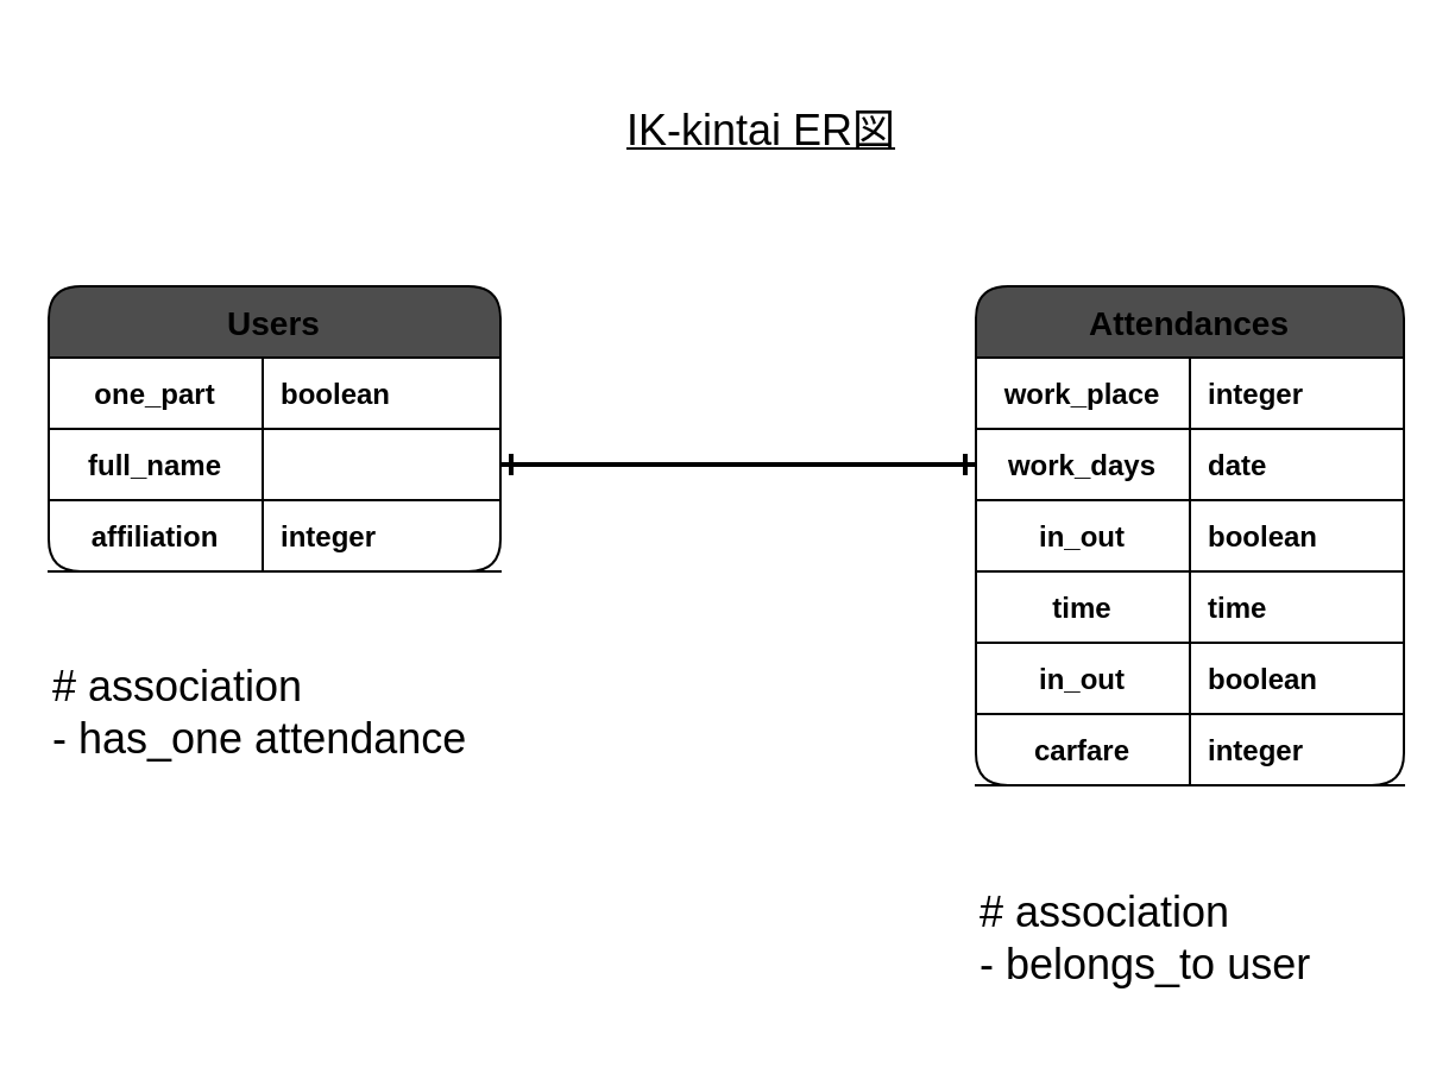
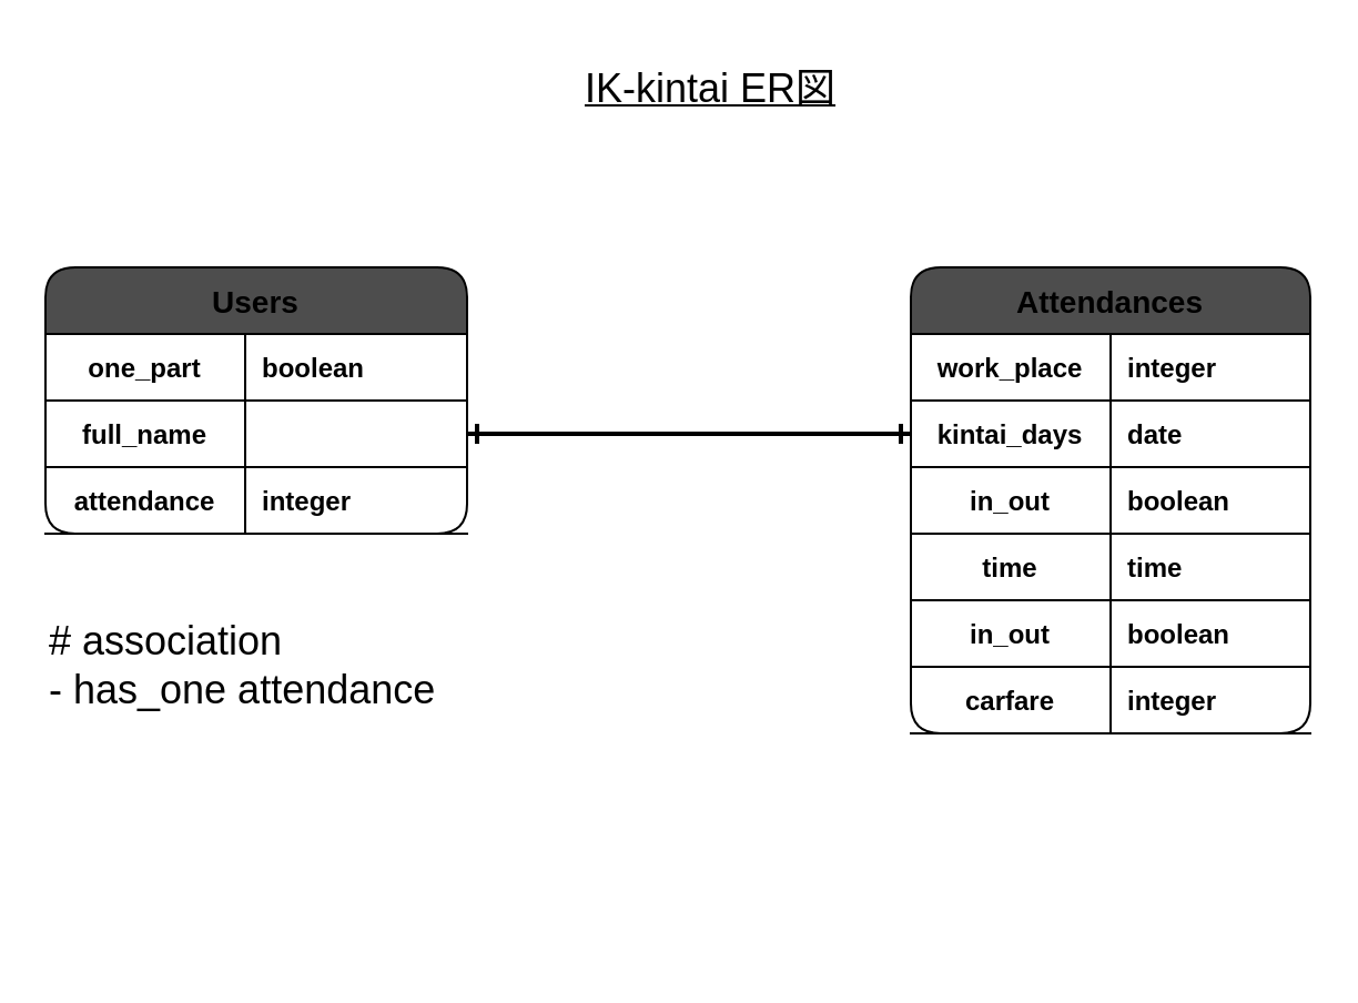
  <mxCell id="0" />
  <mxCell id="1" parent="0" />
  <mxCell id="2" value="Users" style="shape=table;startSize=30;container=1;collapsible=1;childLayout=tableLayout;fixedRows=1;rowLines=0;fontStyle=1;align=center;resizeLast=1;rounded=1;fontSize=14;fillColor=#4D4D4D;" vertex="1" parent="1"><mxGeometry x="20" y="120" width="190" height="120" as="geometry" /></mxCell>
  <mxCell id="3" value="" style="shape=partialRectangle;collapsible=0;dropTarget=0;pointerEvents=0;fillColor=none;top=0;left=0;bottom=1;right=0;points=[[0,0.5],[1,0.5]];portConstraint=eastwest;rounded=1;" vertex="1" parent="2"><mxGeometry y="30" width="190" height="30" as="geometry" /></mxCell>
  <mxCell id="4" value="one_part" style="shape=partialRectangle;connectable=0;fillColor=none;top=0;left=0;bottom=0;right=0;fontStyle=1;overflow=hidden;rounded=1;" vertex="1" parent="3"><mxGeometry width="90" height="30" as="geometry" /></mxCell>
  <mxCell id="5" value="boolean" style="shape=partialRectangle;connectable=0;fillColor=none;top=0;left=0;bottom=0;right=0;align=left;spacingLeft=6;fontStyle=1;overflow=hidden;rounded=1;" vertex="1" parent="3"><mxGeometry x="90" width="100" height="30" as="geometry" /></mxCell>
  <mxCell id="6" value="" style="shape=partialRectangle;collapsible=0;dropTarget=0;pointerEvents=0;fillColor=none;top=0;left=0;bottom=1;right=0;points=[[0,0.5],[1,0.5]];portConstraint=eastwest;rounded=1;" vertex="1" parent="2"><mxGeometry y="60" width="190" height="30" as="geometry" /></mxCell>
  <mxCell id="7" value="full_name" style="shape=partialRectangle;connectable=0;fillColor=none;top=0;left=0;bottom=0;right=0;fontStyle=1;overflow=hidden;rounded=1;" vertex="1" parent="6"><mxGeometry width="90" height="30" as="geometry" /></mxCell>
  <mxCell id="8" value="" style="shape=partialRectangle;collapsible=0;dropTarget=0;pointerEvents=0;fillColor=none;top=0;left=0;bottom=1;right=0;points=[[0,0.5],[1,0.5]];portConstraint=eastwest;rounded=1;" vertex="1" parent="2"><mxGeometry y="90" width="190" height="30" as="geometry" /></mxCell>
- <mxCell id="9" value="affiliation" style="shape=partialRectangle;connectable=0;fillColor=none;top=0;left=0;bottom=0;right=0;fontStyle=1;overflow=hidden;rounded=1;" vertex="1" parent="8"><mxGeometry width="90" height="30" as="geometry" /></mxCell>
+ <mxCell id="9" value="attendance" style="shape=partialRectangle;connectable=0;fillColor=none;top=0;left=0;bottom=0;right=0;fontStyle=1;overflow=hidden;rounded=1;" vertex="1" parent="8"><mxGeometry width="90" height="30" as="geometry" /></mxCell>
  <mxCell id="10" value="integer" style="shape=partialRectangle;connectable=0;fillColor=none;top=0;left=0;bottom=0;right=0;align=left;spacingLeft=6;fontStyle=1;overflow=hidden;rounded=1;" vertex="1" parent="8"><mxGeometry x="90" width="100" height="30" as="geometry" /></mxCell>
  <mxCell id="11" style="orthogonalLoop=1;jettySize=auto;html=1;strokeWidth=2;endArrow=ERone;endFill=0;startArrow=ERone;startFill=0;exitX=1;exitY=0.5;exitDx=0;exitDy=0;" edge="1" parent="1" source="6" target="19"><mxGeometry relative="1" as="geometry"><mxPoint x="490" y="285" as="targetPoint" /><mxPoint x="210" y="285" as="sourcePoint" /></mxGeometry></mxCell>
- <mxCell id="12" value="&lt;span style=&quot;font-weight: normal&quot;&gt;&lt;font style=&quot;font-size: 18px&quot;&gt;IK-kintai ER図&lt;/font&gt;&lt;/span&gt;" style="text;html=1;strokeColor=none;fillColor=none;align=center;verticalAlign=middle;whiteSpace=wrap;rounded=0;fontSize=18;fontStyle=5" vertex="1" parent="1"><mxGeometry x="220" y="35" width="200" height="40" as="geometry" /></mxCell>
+ <mxCell id="12" value="&lt;span style=&quot;font-weight: normal&quot;&gt;&lt;font style=&quot;font-size: 18px&quot;&gt;IK-kintai ER図&lt;/font&gt;&lt;/span&gt;" style="text;html=1;strokeColor=none;fillColor=none;align=center;verticalAlign=middle;whiteSpace=wrap;rounded=0;fontSize=18;fontStyle=5" vertex="1" parent="1"><mxGeometry x="220" y="20" width="200" height="40" as="geometry" /></mxCell>
  <mxCell id="13" value="&lt;div&gt;&lt;span&gt;# association&lt;/span&gt;&lt;/div&gt;&lt;div&gt;&lt;span&gt;- has_one attendance&lt;/span&gt;&lt;/div&gt;" style="text;html=1;strokeColor=none;fillColor=none;align=left;verticalAlign=middle;whiteSpace=wrap;rounded=0;fontSize=18;" vertex="1" parent="1"><mxGeometry x="20" y="265" width="190" height="70" as="geometry" /></mxCell>
- <mxCell id="14" value="&lt;div&gt;&lt;span&gt;# association&lt;/span&gt;&lt;/div&gt;&lt;div&gt;&lt;span&gt;- belongs_to user&lt;/span&gt;&lt;/div&gt;" style="text;html=1;strokeColor=none;fillColor=none;align=left;verticalAlign=middle;whiteSpace=wrap;rounded=0;fontSize=18;" vertex="1" parent="1"><mxGeometry x="410" y="360" width="160" height="70" as="geometry" /></mxCell>
  <mxCell id="15" value="Attendances" style="shape=table;startSize=30;container=1;collapsible=1;childLayout=tableLayout;fixedRows=1;rowLines=0;fontStyle=1;align=center;resizeLast=1;rounded=1;fontSize=14;fillColor=#4D4D4D;" vertex="1" parent="1"><mxGeometry x="410" y="120" width="180" height="210" as="geometry" /></mxCell>
  <mxCell id="16" value="" style="shape=partialRectangle;collapsible=0;dropTarget=0;pointerEvents=0;fillColor=none;top=0;left=0;bottom=1;right=0;points=[[0,0.5],[1,0.5]];portConstraint=eastwest;rounded=1;" vertex="1" parent="15"><mxGeometry y="30" width="180" height="30" as="geometry" /></mxCell>
  <mxCell id="17" value="work_place" style="shape=partialRectangle;connectable=0;fillColor=none;top=0;left=0;bottom=0;right=0;fontStyle=1;overflow=hidden;rounded=1;" vertex="1" parent="16"><mxGeometry width="90" height="30" as="geometry" /></mxCell>
  <mxCell id="18" value="integer" style="shape=partialRectangle;connectable=0;fillColor=none;top=0;left=0;bottom=0;right=0;align=left;spacingLeft=6;fontStyle=1;overflow=hidden;rounded=1;" vertex="1" parent="16"><mxGeometry x="90" width="90" height="30" as="geometry" /></mxCell>
  <mxCell id="19" value="" style="shape=partialRectangle;collapsible=0;dropTarget=0;pointerEvents=0;fillColor=none;top=0;left=0;bottom=1;right=0;points=[[0,0.5],[1,0.5]];portConstraint=eastwest;rounded=1;" vertex="1" parent="15"><mxGeometry y="60" width="180" height="30" as="geometry" /></mxCell>
- <mxCell id="20" value="work_days" style="shape=partialRectangle;connectable=0;fillColor=none;top=0;left=0;bottom=0;right=0;fontStyle=1;overflow=hidden;rounded=1;" vertex="1" parent="19"><mxGeometry width="90" height="30" as="geometry" /></mxCell>
+ <mxCell id="20" value="kintai_days" style="shape=partialRectangle;connectable=0;fillColor=none;top=0;left=0;bottom=0;right=0;fontStyle=1;overflow=hidden;rounded=1;" vertex="1" parent="19"><mxGeometry width="90" height="30" as="geometry" /></mxCell>
  <mxCell id="21" value="date" style="shape=partialRectangle;connectable=0;fillColor=none;top=0;left=0;bottom=0;right=0;align=left;spacingLeft=6;fontStyle=1;overflow=hidden;rounded=1;" vertex="1" parent="19"><mxGeometry x="90" width="90" height="30" as="geometry" /></mxCell>
  <mxCell id="22" value="" style="shape=partialRectangle;collapsible=0;dropTarget=0;pointerEvents=0;fillColor=none;top=0;left=0;bottom=1;right=0;points=[[0,0.5],[1,0.5]];portConstraint=eastwest;rounded=1;" vertex="1" parent="15"><mxGeometry y="90" width="180" height="30" as="geometry" /></mxCell>
  <mxCell id="23" value="in_out" style="shape=partialRectangle;connectable=0;fillColor=none;top=0;left=0;bottom=0;right=0;fontStyle=1;overflow=hidden;rounded=1;" vertex="1" parent="22"><mxGeometry width="90" height="30" as="geometry" /></mxCell>
  <mxCell id="24" value="boolean" style="shape=partialRectangle;connectable=0;fillColor=none;top=0;left=0;bottom=0;right=0;align=left;spacingLeft=6;fontStyle=1;overflow=hidden;rounded=1;" vertex="1" parent="22"><mxGeometry x="90" width="90" height="30" as="geometry" /></mxCell>
  <mxCell id="25" value="" style="shape=partialRectangle;collapsible=0;dropTarget=0;pointerEvents=0;fillColor=none;top=0;left=0;bottom=1;right=0;points=[[0,0.5],[1,0.5]];portConstraint=eastwest;rounded=1;" vertex="1" parent="15"><mxGeometry y="120" width="180" height="30" as="geometry" /></mxCell>
  <mxCell id="26" value="time" style="shape=partialRectangle;connectable=0;fillColor=none;top=0;left=0;bottom=0;right=0;fontStyle=1;overflow=hidden;rounded=1;" vertex="1" parent="25"><mxGeometry width="90" height="30" as="geometry" /></mxCell>
  <mxCell id="27" value="time" style="shape=partialRectangle;connectable=0;fillColor=none;top=0;left=0;bottom=0;right=0;align=left;spacingLeft=6;fontStyle=1;overflow=hidden;rounded=1;" vertex="1" parent="25"><mxGeometry x="90" width="90" height="30" as="geometry" /></mxCell>
  <mxCell id="28" value="" style="shape=partialRectangle;collapsible=0;dropTarget=0;pointerEvents=0;fillColor=none;top=0;left=0;bottom=1;right=0;points=[[0,0.5],[1,0.5]];portConstraint=eastwest;rounded=1;" vertex="1" parent="15"><mxGeometry y="150" width="180" height="30" as="geometry" /></mxCell>
  <mxCell id="29" value="in_out" style="shape=partialRectangle;connectable=0;fillColor=none;top=0;left=0;bottom=0;right=0;fontStyle=1;overflow=hidden;rounded=1;" vertex="1" parent="28"><mxGeometry width="90" height="30" as="geometry" /></mxCell>
  <mxCell id="30" value="boolean" style="shape=partialRectangle;connectable=0;fillColor=none;top=0;left=0;bottom=0;right=0;align=left;spacingLeft=6;fontStyle=1;overflow=hidden;rounded=1;" vertex="1" parent="28"><mxGeometry x="90" width="90" height="30" as="geometry" /></mxCell>
  <mxCell id="31" value="" style="shape=partialRectangle;collapsible=0;dropTarget=0;pointerEvents=0;fillColor=none;top=0;left=0;bottom=1;right=0;points=[[0,0.5],[1,0.5]];portConstraint=eastwest;rounded=1;" vertex="1" parent="15"><mxGeometry y="180" width="180" height="30" as="geometry" /></mxCell>
  <mxCell id="32" value="carfare" style="shape=partialRectangle;connectable=0;fillColor=none;top=0;left=0;bottom=0;right=0;fontStyle=1;overflow=hidden;rounded=1;" vertex="1" parent="31"><mxGeometry width="90" height="30" as="geometry" /></mxCell>
  <mxCell id="33" value="integer" style="shape=partialRectangle;connectable=0;fillColor=none;top=0;left=0;bottom=0;right=0;align=left;spacingLeft=6;fontStyle=1;overflow=hidden;rounded=1;" vertex="1" parent="31"><mxGeometry x="90" width="90" height="30" as="geometry" /></mxCell>
